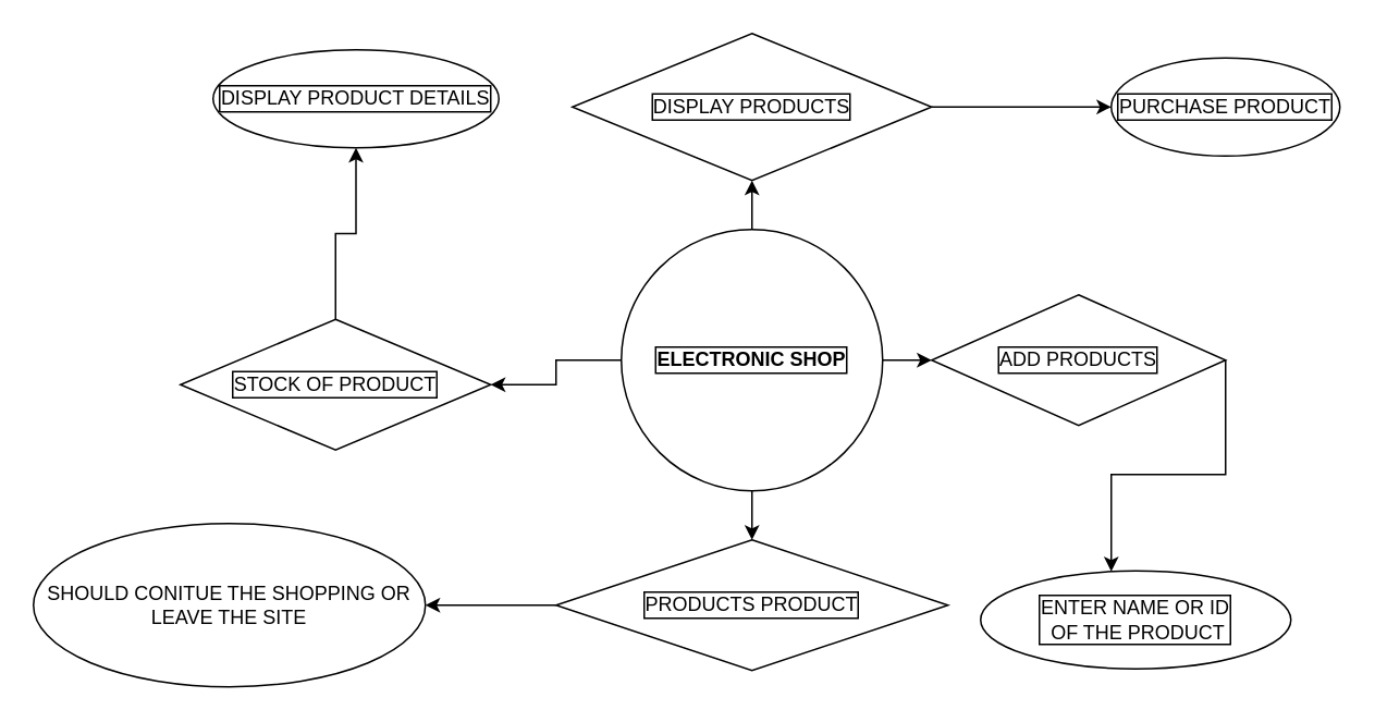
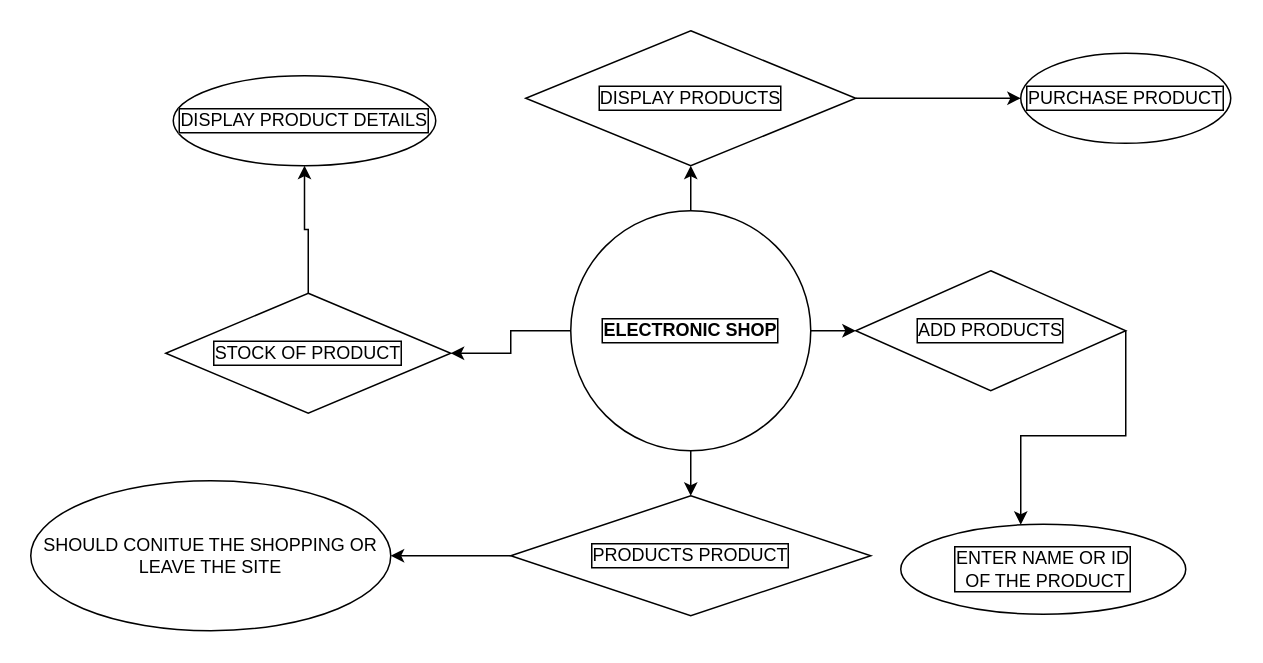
  <mxCell id="0" />
  <mxCell id="1" parent="0" />
  <mxCell id="2" style="edgeStyle=orthogonalEdgeStyle;rounded=0;orthogonalLoop=1;jettySize=auto;html=1;" edge="1" parent="1" source="6" target="10"><mxGeometry relative="1" as="geometry"><mxPoint x="460" y="80" as="targetPoint" /></mxGeometry></mxCell>
  <mxCell id="3" style="edgeStyle=orthogonalEdgeStyle;rounded=0;orthogonalLoop=1;jettySize=auto;html=1;" edge="1" parent="1" source="6" target="8"><mxGeometry relative="1" as="geometry"><mxPoint x="610" y="220" as="targetPoint" /></mxGeometry></mxCell>
  <mxCell id="4" style="edgeStyle=orthogonalEdgeStyle;rounded=0;orthogonalLoop=1;jettySize=auto;html=1;" edge="1" parent="1" source="6" target="14"><mxGeometry relative="1" as="geometry"><mxPoint x="460" y="370" as="targetPoint" /></mxGeometry></mxCell>
  <mxCell id="5" style="edgeStyle=orthogonalEdgeStyle;rounded=0;orthogonalLoop=1;jettySize=auto;html=1;" edge="1" parent="1" source="6" target="12"><mxGeometry relative="1" as="geometry"><mxPoint x="300" y="220" as="targetPoint" /></mxGeometry></mxCell>
  <mxCell id="6" value="ELECTRONIC SHOP" style="ellipse;whiteSpace=wrap;html=1;aspect=fixed;fontStyle=1;labelBackgroundColor=default;labelBorderColor=default;" vertex="1" parent="1"><mxGeometry x="380" y="140" width="160" height="160" as="geometry" /></mxCell>
  <mxCell id="7" value="" style="edgeStyle=orthogonalEdgeStyle;rounded=0;orthogonalLoop=1;jettySize=auto;html=1;exitX=1;exitY=0.5;exitDx=0;exitDy=0;" edge="1" parent="1" source="8" target="17"><mxGeometry relative="1" as="geometry"><Array as="points"><mxPoint x="750" y="290" /><mxPoint x="680" y="290" /></Array></mxGeometry></mxCell>
  <mxCell id="8" value="ADD PRODUCTS" style="rhombus;whiteSpace=wrap;html=1;labelBackgroundColor=default;labelBorderColor=default;" vertex="1" parent="1"><mxGeometry x="570" y="180" width="180" height="80" as="geometry" /></mxCell>
  <mxCell id="9" value="" style="edgeStyle=orthogonalEdgeStyle;rounded=0;orthogonalLoop=1;jettySize=auto;html=1;" edge="1" parent="1" source="10" target="16"><mxGeometry relative="1" as="geometry" /></mxCell>
  <mxCell id="10" value="DISPLAY PRODUCTS" style="rhombus;whiteSpace=wrap;html=1;labelBackgroundColor=default;labelBorderColor=default;" vertex="1" parent="1"><mxGeometry x="350" y="20" width="220" height="90" as="geometry" /></mxCell>
  <mxCell id="11" value="" style="edgeStyle=orthogonalEdgeStyle;rounded=0;orthogonalLoop=1;jettySize=auto;html=1;" edge="1" parent="1" source="12" target="15"><mxGeometry relative="1" as="geometry" /></mxCell>
  <mxCell id="12" value="STOCK OF PRODUCT" style="rhombus;whiteSpace=wrap;html=1;labelBackgroundColor=default;labelBorderColor=default;" vertex="1" parent="1"><mxGeometry x="110" y="195" width="190" height="80" as="geometry" /></mxCell>
  <mxCell id="13" value="" style="edgeStyle=orthogonalEdgeStyle;rounded=0;orthogonalLoop=1;jettySize=auto;html=1;" edge="1" parent="1" source="14"><mxGeometry relative="1" as="geometry"><mxPoint x="260" y="370" as="targetPoint" /></mxGeometry></mxCell>
  <mxCell id="14" value="PRODUCTS PRODUCT" style="rhombus;whiteSpace=wrap;html=1;labelBackgroundColor=default;labelBorderColor=default;" vertex="1" parent="1"><mxGeometry x="340" y="330" width="240" height="80" as="geometry" /></mxCell>
- <mxCell id="15" value="DISPLAY PRODUCT DETAILS" style="ellipse;whiteSpace=wrap;html=1;labelBackgroundColor=rgba(255, 255, 255, 1);labelBorderColor=rgba(0, 0, 0, 1);" vertex="1" parent="1"><mxGeometry x="130" y="30" width="175" height="60" as="geometry" /></mxCell>
+ <mxCell id="15" value="DISPLAY PRODUCT DETAILS" style="ellipse;whiteSpace=wrap;html=1;labelBackgroundColor=rgba(255, 255, 255, 1);labelBorderColor=rgba(0, 0, 0, 1);" vertex="1" parent="1"><mxGeometry x="115" y="50" width="175" height="60" as="geometry" /></mxCell>
  <mxCell id="16" value="PURCHASE PRODUCT" style="ellipse;whiteSpace=wrap;html=1;labelBackgroundColor=rgba(255, 255, 255, 1);labelBorderColor=rgba(0, 0, 0, 1);" vertex="1" parent="1"><mxGeometry x="680" y="35" width="140" height="60" as="geometry" /></mxCell>
  <mxCell id="17" value="ENTER NAME OR ID&lt;br&gt;&amp;nbsp;OF THE PRODUCT" style="ellipse;whiteSpace=wrap;html=1;labelBackgroundColor=rgba(255, 255, 255, 1);labelBorderColor=rgba(0, 0, 0, 1);" vertex="1" parent="1"><mxGeometry x="600" y="349" width="190" height="60" as="geometry" /></mxCell>
  <mxCell id="18" value="SHOULD CONITUE THE SHOPPING OR &lt;br&gt;LEAVE THE SITE" style="ellipse;whiteSpace=wrap;html=1;labelBackgroundColor=rgba(255, 255, 255, 1);labelBorderColor=none;" vertex="1" parent="1"><mxGeometry x="20" y="320" width="240" height="100" as="geometry" /></mxCell>
